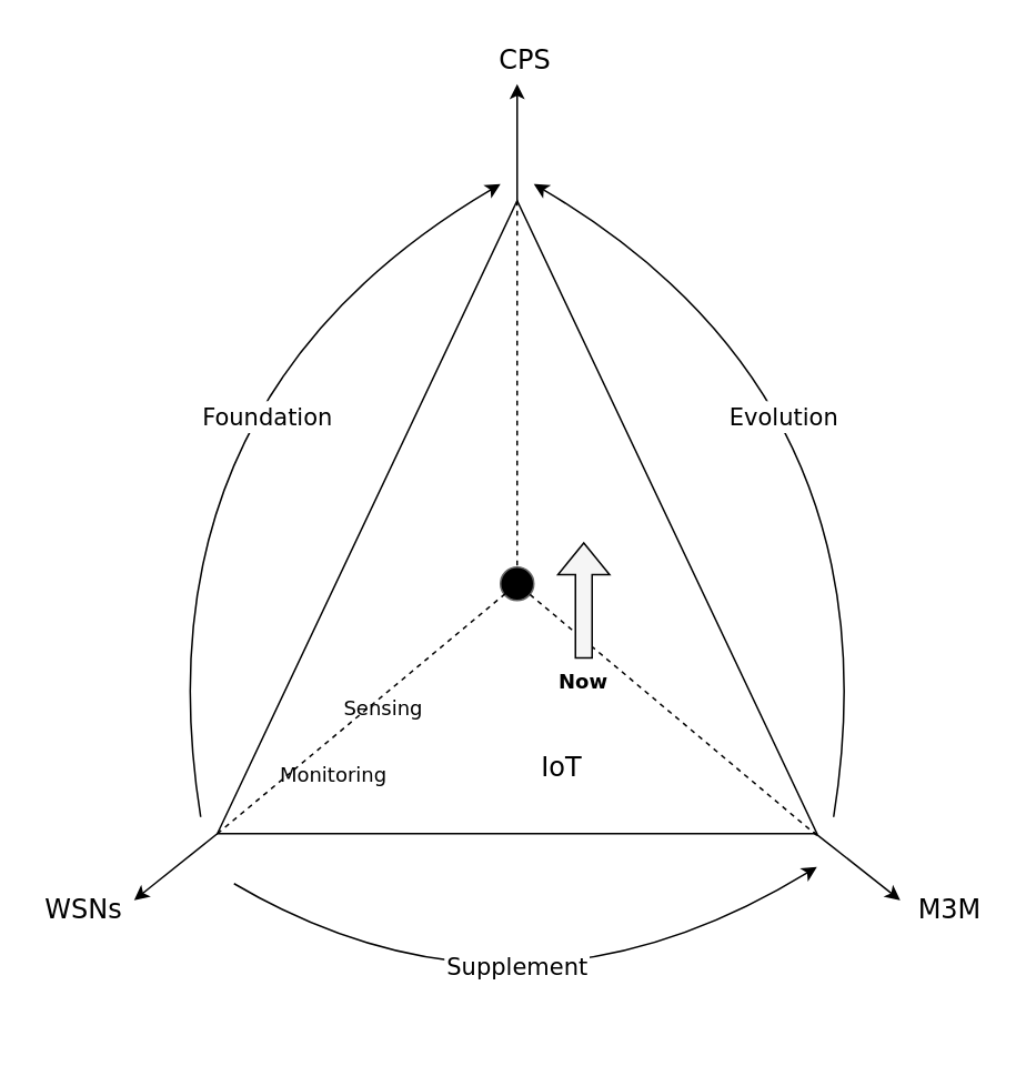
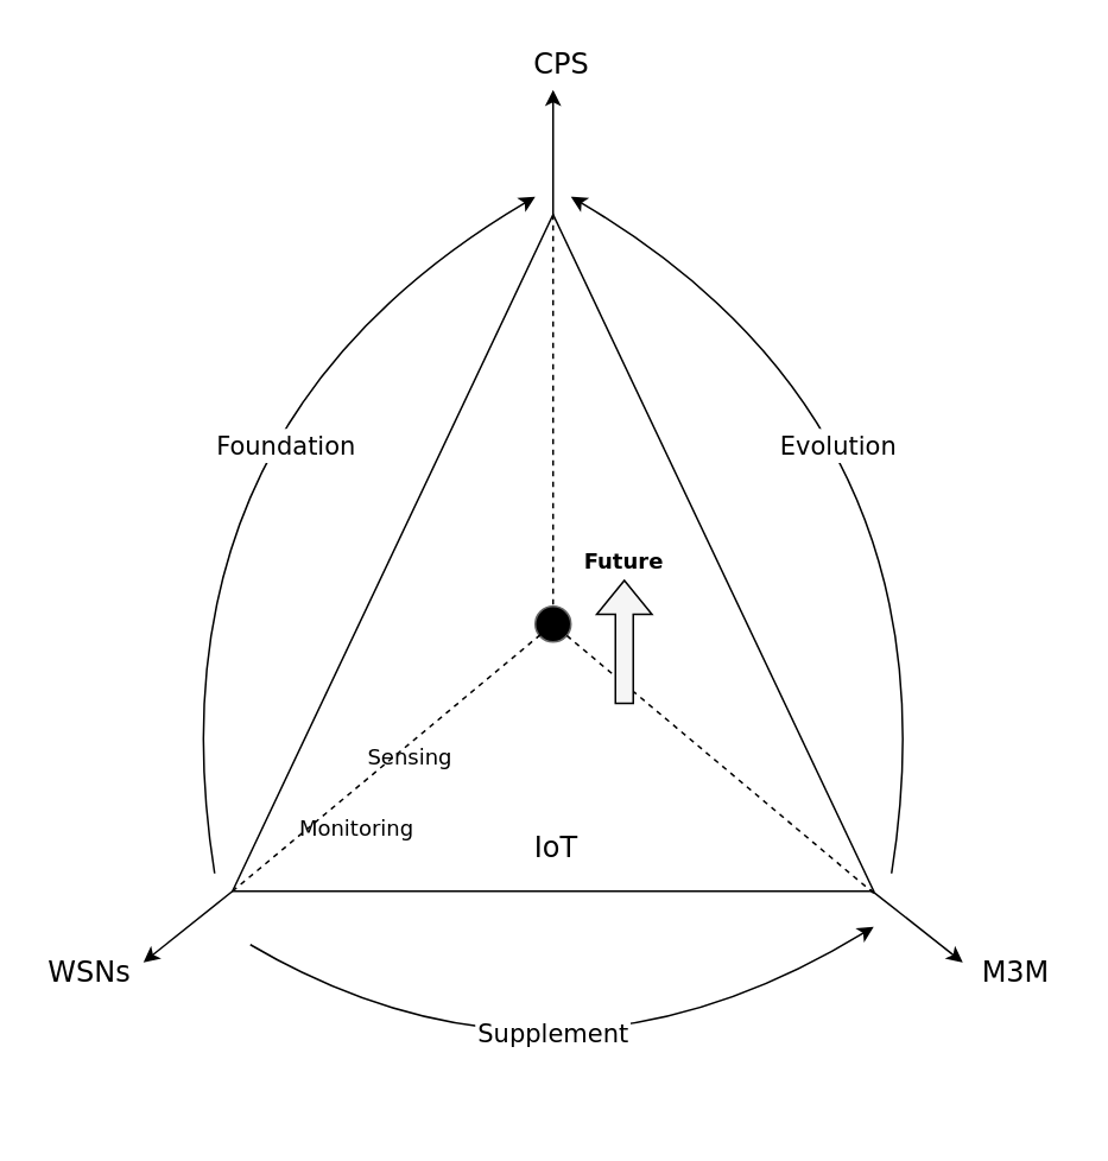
  <mxCell id="0" />
  <mxCell id="1" parent="0" />
  <mxCell id="2" value="" style="triangle;whiteSpace=wrap;html=1;rotation=-90;" parent="1" vertex="1"><mxGeometry x="120" y="130" width="380" height="360" as="geometry" /></mxCell>
  <mxCell id="3" value="" style="ellipse;whiteSpace=wrap;html=1;aspect=fixed;fillColor=#000000;fontColor=#333333;strokeColor=#666666;" parent="1" vertex="1"><mxGeometry x="300" y="340" width="20" height="20" as="geometry" /></mxCell>
  <mxCell id="4" value="" style="endArrow=none;html=1;rounded=0;entryX=0.5;entryY=0.5;entryDx=0;entryDy=0;entryPerimeter=0;dashed=1;endFill=0;" parent="1" target="3" edge="1"><mxGeometry width="50" height="50" relative="1" as="geometry"><mxPoint x="130" y="500" as="sourcePoint" /><mxPoint x="310" y="380" as="targetPoint" /></mxGeometry></mxCell>
  <mxCell id="5" value="" style="endArrow=none;html=1;rounded=0;entryX=0.5;entryY=0.5;entryDx=0;entryDy=0;entryPerimeter=0;dashed=1;endFill=0;exitX=-0.003;exitY=1;exitDx=0;exitDy=0;exitPerimeter=0;" parent="1" source="2" edge="1"><mxGeometry width="50" height="50" relative="1" as="geometry"><mxPoint x="130" y="500" as="sourcePoint" /><mxPoint x="310" y="350" as="targetPoint" /></mxGeometry></mxCell>
  <mxCell id="6" value="" style="endArrow=none;html=1;rounded=0;dashed=1;endFill=0;exitX=1;exitY=0.5;exitDx=0;exitDy=0;" parent="1" source="2" edge="1"><mxGeometry width="50" height="50" relative="1" as="geometry"><mxPoint x="150" y="520" as="sourcePoint" /><mxPoint x="310" y="350" as="targetPoint" /></mxGeometry></mxCell>
  <mxCell id="7" value="" style="group" parent="1" vertex="1" connectable="0"><mxGeometry x="320" y="300" width="60" height="124" as="geometry" /></mxCell>
  <mxCell id="8" value="" style="shape=flexArrow;endArrow=classic;html=1;rounded=0;fillColor=#f5f5f5;strokeColor=#000000;fontFamily=Dejavu Sans;" parent="7" edge="1"><mxGeometry width="50" height="50" relative="1" as="geometry"><mxPoint x="30" y="95" as="sourcePoint" /><mxPoint x="30" y="25" as="targetPoint" /></mxGeometry></mxCell>
- <mxCell id="10" value="&lt;b&gt;Now&lt;/b&gt;" style="text;html=1;strokeColor=none;fillColor=none;align=center;verticalAlign=middle;whiteSpace=wrap;rounded=0;fontFamily=Dejavu Sans;" parent="7" vertex="1"><mxGeometry y="94" width="60" height="30" as="geometry" /></mxCell>
+ <mxCell id="9" value="&lt;b&gt;Future&lt;/b&gt;" style="text;html=1;strokeColor=none;fillColor=none;align=center;verticalAlign=middle;whiteSpace=wrap;rounded=0;fontFamily=Dejavu Sans;" parent="7" vertex="1"><mxGeometry width="60" height="30" as="geometry" /></mxCell>
  <mxCell id="11" value="Sensing" style="text;html=1;strokeColor=none;fillColor=none;align=center;verticalAlign=middle;whiteSpace=wrap;rounded=0;fontFamily=Dejavu Sans;" parent="1" vertex="1"><mxGeometry x="200" y="410" width="60" height="30" as="geometry" /></mxCell>
  <mxCell id="12" value="Monitoring" style="text;html=1;strokeColor=none;fillColor=none;align=center;verticalAlign=middle;whiteSpace=wrap;rounded=0;fontFamily=Dejavu Sans;" parent="1" vertex="1"><mxGeometry x="170" y="450" width="60" height="30" as="geometry" /></mxCell>
- <mxCell id="13" value="IoT" style="text;html=1;strokeColor=none;fillColor=none;align=center;verticalAlign=middle;whiteSpace=wrap;rounded=0;fontFamily=Dejavu Sans;fontSize=16;" parent="1" vertex="1"><mxGeometry x="307" y="445" width="60" height="30" as="geometry" /></mxCell>
+ <mxCell id="13" value="IoT" style="text;html=1;strokeColor=none;fillColor=none;align=center;verticalAlign=middle;whiteSpace=wrap;rounded=0;fontFamily=Dejavu Sans;fontSize=16;" parent="1" vertex="1"><mxGeometry x="282" y="460" width="60" height="30" as="geometry" /></mxCell>
  <mxCell id="14" value="" style="endArrow=classic;html=1;rounded=0;fontFamily=Dejavu Sans;fontSize=16;strokeColor=#000000;fillColor=#000000;" parent="1" edge="1"><mxGeometry width="50" height="50" relative="1" as="geometry"><mxPoint x="130" y="500" as="sourcePoint" /><mxPoint x="80" y="540" as="targetPoint" /></mxGeometry></mxCell>
  <mxCell id="15" value="" style="endArrow=classic;html=1;rounded=0;fontFamily=Dejavu Sans;fontSize=16;strokeColor=#000000;fillColor=#000000;exitX=0.003;exitY=0.994;exitDx=0;exitDy=0;exitPerimeter=0;" parent="1" source="2" edge="1"><mxGeometry width="50" height="50" relative="1" as="geometry"><mxPoint x="260" y="430" as="sourcePoint" /><mxPoint x="540" y="540" as="targetPoint" /></mxGeometry></mxCell>
  <mxCell id="16" value="" style="endArrow=classic;html=1;rounded=0;fontFamily=Dejavu Sans;fontSize=16;strokeColor=#000000;fillColor=#000000;" parent="1" source="2" edge="1"><mxGeometry width="50" height="50" relative="1" as="geometry"><mxPoint x="260" y="430" as="sourcePoint" /><mxPoint x="310" y="50" as="targetPoint" /></mxGeometry></mxCell>
  <mxCell id="17" value="CPS" style="text;html=1;strokeColor=none;fillColor=none;align=center;verticalAlign=middle;whiteSpace=wrap;rounded=0;fontFamily=Dejavu Sans;fontSize=16;" parent="1" vertex="1"><mxGeometry x="285" y="20" width="60" height="30" as="geometry" /></mxCell>
  <mxCell id="18" value="WSNs" style="text;html=1;strokeColor=none;fillColor=none;align=center;verticalAlign=middle;whiteSpace=wrap;rounded=0;fontFamily=Dejavu Sans;fontSize=16;" parent="1" vertex="1"><mxGeometry x="20" y="530" width="60" height="30" as="geometry" /></mxCell>
  <mxCell id="19" value="M3M" style="text;html=1;strokeColor=none;fillColor=none;align=center;verticalAlign=middle;whiteSpace=wrap;rounded=0;fontFamily=Dejavu Sans;fontSize=16;" parent="1" vertex="1"><mxGeometry x="540" y="530" width="60" height="30" as="geometry" /></mxCell>
  <mxCell id="20" value="Foundation" style="curved=1;endArrow=classic;html=1;rounded=0;fontFamily=Dejavu Sans;fontSize=14;labelBackgroundColor=default;labelBorderColor=#FFFFFF;" edge="1" parent="1"><mxGeometry x="0.246" y="-49" width="50" height="50" relative="1" as="geometry"><mxPoint x="120" y="490" as="sourcePoint" /><mxPoint x="300" y="110" as="targetPoint" /><Array as="points"><mxPoint x="80" y="240" /></Array><mxPoint as="offset" /></mxGeometry></mxCell>
  <mxCell id="21" value="Evolution" style="curved=1;endArrow=classic;html=1;rounded=0;fontFamily=Dejavu Sans;fontSize=14;labelBackgroundColor=default;labelBorderColor=#FFFFFF;" edge="1" parent="1"><mxGeometry x="0.212" y="44" width="50" height="50" relative="1" as="geometry"><mxPoint x="500" y="490" as="sourcePoint" /><mxPoint x="320" y="110" as="targetPoint" /><Array as="points"><mxPoint x="540" y="240" /></Array><mxPoint as="offset" /></mxGeometry></mxCell>
  <mxCell id="22" value="Supplement" style="curved=1;endArrow=classic;html=1;rounded=0;fontFamily=Dejavu Sans;fontSize=14;labelBackgroundColor=default;labelBorderColor=#FFFFFF;" edge="1" parent="1"><mxGeometry x="0.094" y="43" width="50" height="50" relative="1" as="geometry"><mxPoint x="140" y="530" as="sourcePoint" /><mxPoint x="490" y="520" as="targetPoint" /><Array as="points"><mxPoint x="310" y="630" /></Array><mxPoint as="offset" /></mxGeometry></mxCell>
